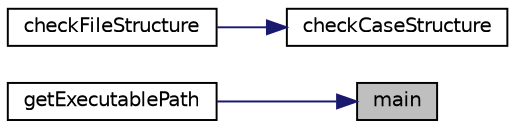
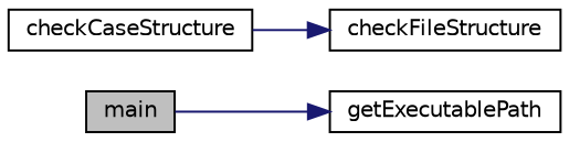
  digraph {
    rankdir=LR
    node [color=black fillcolor=white fontname=Helvetica fontsize=10 shape=record style=filled]
    edge [color=midnightblue fontname=Helvetica fontsize=10 labelfontname=Helvetica labelfontsize=10 style=solid]
    n1 [fillcolor=grey75 fontcolor=black height=0.2 label=main width=0.4]
    n2 [height=0.2 label=getExecutablePath width=0.4]
    n3 [height=0.2 label=checkCaseStructure width=0.4]
    n4 [height=0.2 label=checkFileStructure width=0.4]
-   n2 -> n1
-   n4 -> n3
+   n1 -> n2
+   n3 -> n4
  }
